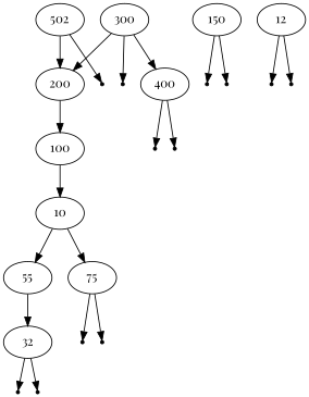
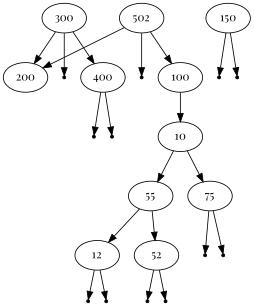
  digraph {
    fontname="Playfair Display"
    ordering=out
    node [fontname="Playfair Display" shape=point]
    edge [fontname="Playfair Display"]
    n1 [label=502 shape=""]
    200 [shape=""]
    null500r
    100 [shape=""]
    n5 [label=10 shape=""]
    300 [shape=""]
    null300l
    400 [shape=""]
    n9 [label=55 shape=""]
    75 [shape=""]
    150 [shape=""]
    null150l
    null150r
    null400l
    null400r
    12 [shape=""]
-   32 [shape=""]
+   32 [label=52 shape=""]
    null75l
    null75r
    null12l
    null12r
    null32l
    null32r
    n1 -> 200
    n1 -> null500r
-   200 -> 100
+   n1 -> 100
    100 -> n5
    n5 -> n9
    n5 -> 75
    300 -> 200
    300 -> null300l
    300 -> 400
    400 -> null400l
    400 -> null400r
+   n9 -> 12
    n9 -> 32
    75 -> null75l
    75 -> null75r
    150 -> null150l
    150 -> null150r
    12 -> null12l
    12 -> null12r
    32 -> null32l
    32 -> null32r
  }
